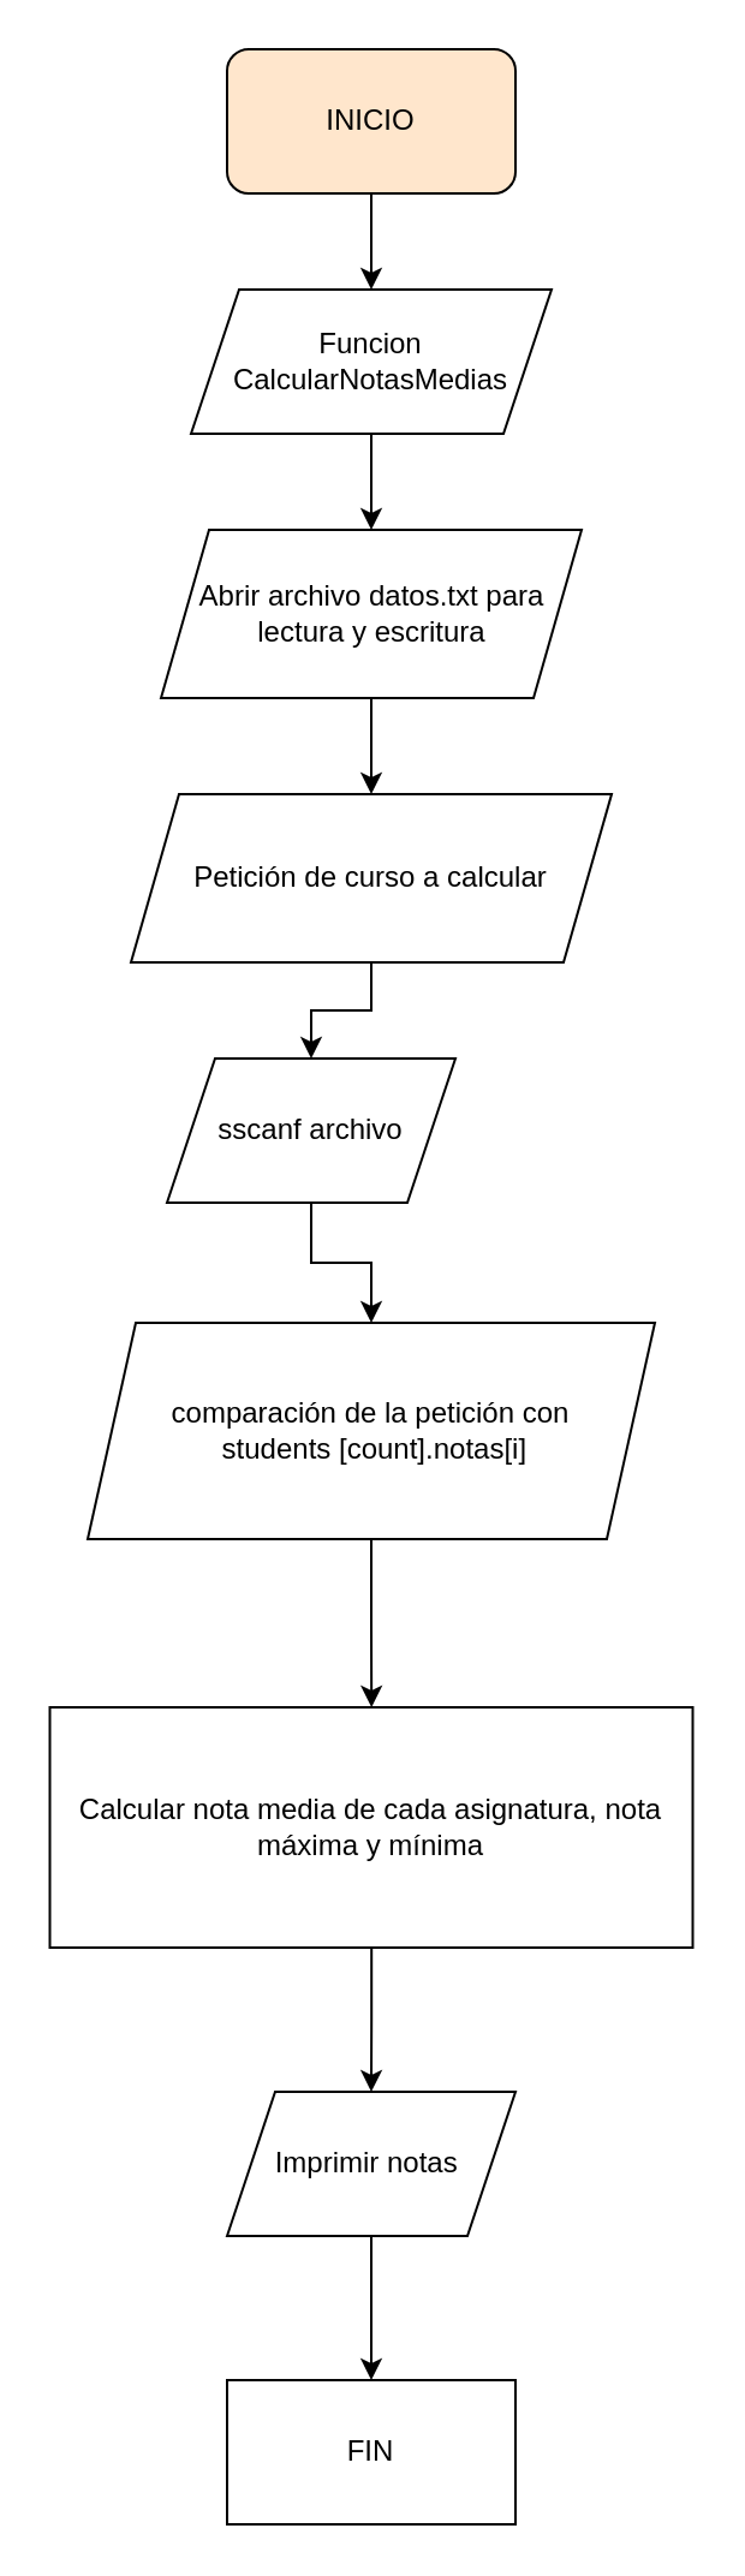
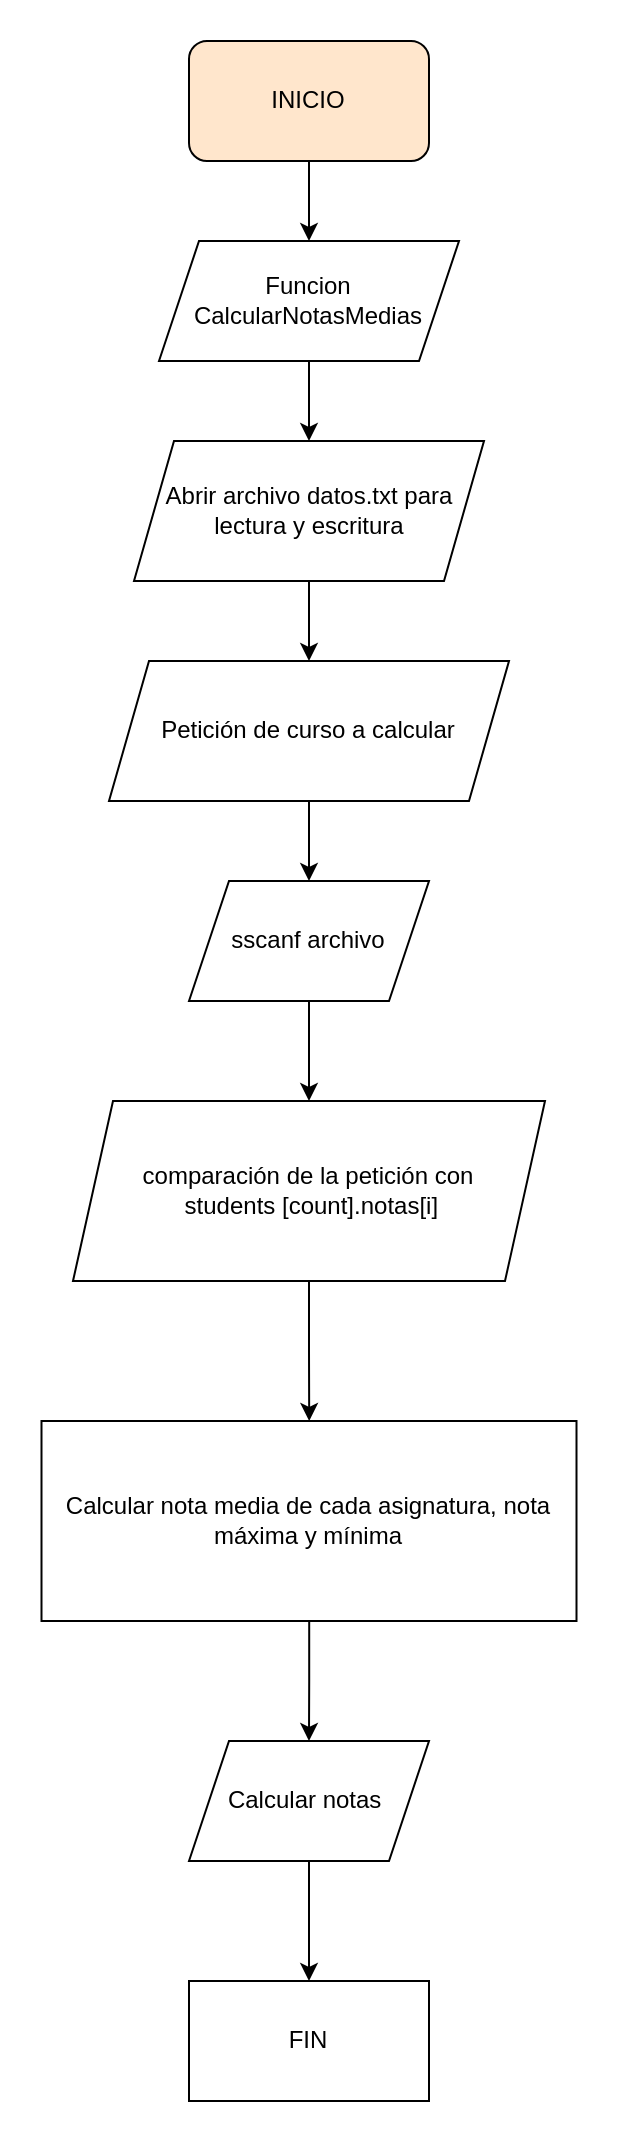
  <mxCell id="0" />
  <mxCell id="1" parent="0" />
  <mxCell id="2" value="" style="edgeStyle=orthogonalEdgeStyle;rounded=0;orthogonalLoop=1;jettySize=auto;html=1;" parent="1" source="3" target="5" edge="1"><mxGeometry relative="1" as="geometry" /></mxCell>
  <mxCell id="3" value="INICIO" style="rounded=1;whiteSpace=wrap;html=1;fillColor=#ffe6cc;" parent="1" vertex="1"><mxGeometry x="94" y="20" width="120" height="60" as="geometry" /></mxCell>
  <mxCell id="4" value="" style="edgeStyle=orthogonalEdgeStyle;rounded=0;orthogonalLoop=1;jettySize=auto;html=1;entryX=0.5;entryY=0;entryDx=0;entryDy=0;" parent="1" source="5" target="7" edge="1"><mxGeometry relative="1" as="geometry" /></mxCell>
  <mxCell id="5" value="&lt;font style=&quot;vertical-align: inherit;&quot;&gt;&lt;font style=&quot;vertical-align: inherit;&quot;&gt;Funcion CalcularNotasMedias&lt;/font&gt;&lt;/font&gt;" style="shape=parallelogram;perimeter=parallelogramPerimeter;whiteSpace=wrap;html=1;fixedSize=1;" parent="1" vertex="1"><mxGeometry x="79" y="120" width="150" height="60" as="geometry" /></mxCell>
  <mxCell id="6" value="" style="edgeStyle=orthogonalEdgeStyle;rounded=0;orthogonalLoop=1;jettySize=auto;html=1;" edge="1" parent="1" source="7" target="14"><mxGeometry relative="1" as="geometry" /></mxCell>
  <mxCell id="7" value="&lt;font style=&quot;vertical-align: inherit;&quot;&gt;&lt;font style=&quot;vertical-align: inherit;&quot;&gt;Abrir archivo datos.txt para lectura y escritura&lt;br&gt;&lt;/font&gt;&lt;/font&gt;" style="shape=parallelogram;perimeter=parallelogramPerimeter;whiteSpace=wrap;html=1;fixedSize=1;" parent="1" vertex="1"><mxGeometry x="66.5" y="220" width="175" height="70" as="geometry" /></mxCell>
  <mxCell id="8" value="" style="edgeStyle=orthogonalEdgeStyle;rounded=0;orthogonalLoop=1;jettySize=auto;html=1;" parent="1" source="9" target="11" edge="1"><mxGeometry relative="1" as="geometry" /></mxCell>
  <mxCell id="9" value="&lt;font style=&quot;vertical-align: inherit;&quot;&gt;&lt;font style=&quot;vertical-align: inherit;&quot;&gt;Calcular nota media de cada asignatura, nota máxima y mínima&lt;/font&gt;&lt;/font&gt;" style="rounded=0;whiteSpace=wrap;html=1;" parent="1" vertex="1"><mxGeometry x="20.25" y="710" width="267.5" height="100" as="geometry" /></mxCell>
  <mxCell id="10" value="" style="edgeStyle=orthogonalEdgeStyle;rounded=0;orthogonalLoop=1;jettySize=auto;html=1;" parent="1" source="11" target="12" edge="1"><mxGeometry relative="1" as="geometry" /></mxCell>
- <mxCell id="11" value="&lt;font style=&quot;vertical-align: inherit;&quot;&gt;&lt;font style=&quot;vertical-align: inherit;&quot;&gt;Imprimir notas&amp;nbsp;&lt;/font&gt;&lt;/font&gt;" style="shape=parallelogram;perimeter=parallelogramPerimeter;whiteSpace=wrap;html=1;fixedSize=1;" parent="1" vertex="1"><mxGeometry x="94" y="870" width="120" height="60" as="geometry" /></mxCell>
+ <mxCell id="11" value="&lt;font style=&quot;vertical-align: inherit;&quot;&gt;&lt;font style=&quot;vertical-align: inherit;&quot;&gt;Calcular notas&amp;nbsp;&lt;/font&gt;&lt;/font&gt;" style="shape=parallelogram;perimeter=parallelogramPerimeter;whiteSpace=wrap;html=1;fixedSize=1;" parent="1" vertex="1"><mxGeometry x="94" y="870" width="120" height="60" as="geometry" /></mxCell>
  <mxCell id="12" value="&lt;font style=&quot;vertical-align: inherit;&quot;&gt;&lt;font style=&quot;vertical-align: inherit;&quot;&gt;FIN&lt;/font&gt;&lt;/font&gt;" style="whiteSpace=wrap;html=1;rounded=0;" parent="1" vertex="1"><mxGeometry x="94" y="990" width="120" height="60" as="geometry" /></mxCell>
  <mxCell id="13" value="" style="edgeStyle=orthogonalEdgeStyle;rounded=0;orthogonalLoop=1;jettySize=auto;html=1;" edge="1" parent="1" source="14" target="16"><mxGeometry relative="1" as="geometry" /></mxCell>
  <mxCell id="14" value="Petición de curso a calcular" style="shape=parallelogram;perimeter=parallelogramPerimeter;whiteSpace=wrap;html=1;fixedSize=1;" vertex="1" parent="1"><mxGeometry x="54" y="330" width="200" height="70" as="geometry" /></mxCell>
  <mxCell id="15" value="" style="edgeStyle=orthogonalEdgeStyle;rounded=0;orthogonalLoop=1;jettySize=auto;html=1;" edge="1" parent="1" source="16" target="18"><mxGeometry relative="1" as="geometry" /></mxCell>
- <mxCell id="16" value="sscanf archivo" style="shape=parallelogram;perimeter=parallelogramPerimeter;whiteSpace=wrap;html=1;fixedSize=1;" vertex="1" parent="1"><mxGeometry x="69" y="440" width="120" height="60" as="geometry" /></mxCell>
+ <mxCell id="16" value="sscanf archivo" style="shape=parallelogram;perimeter=parallelogramPerimeter;whiteSpace=wrap;html=1;fixedSize=1;" vertex="1" parent="1"><mxGeometry x="94" y="440" width="120" height="60" as="geometry" /></mxCell>
  <mxCell id="17" value="" style="edgeStyle=orthogonalEdgeStyle;rounded=0;orthogonalLoop=1;jettySize=auto;html=1;" edge="1" parent="1" source="18" target="9"><mxGeometry relative="1" as="geometry" /></mxCell>
  <mxCell id="18" value="comparación de la petición con&lt;br&gt;&amp;nbsp;students [count].notas[i]" style="shape=parallelogram;perimeter=parallelogramPerimeter;whiteSpace=wrap;html=1;fixedSize=1;" vertex="1" parent="1"><mxGeometry x="36" y="550" width="236" height="90" as="geometry" /></mxCell>
